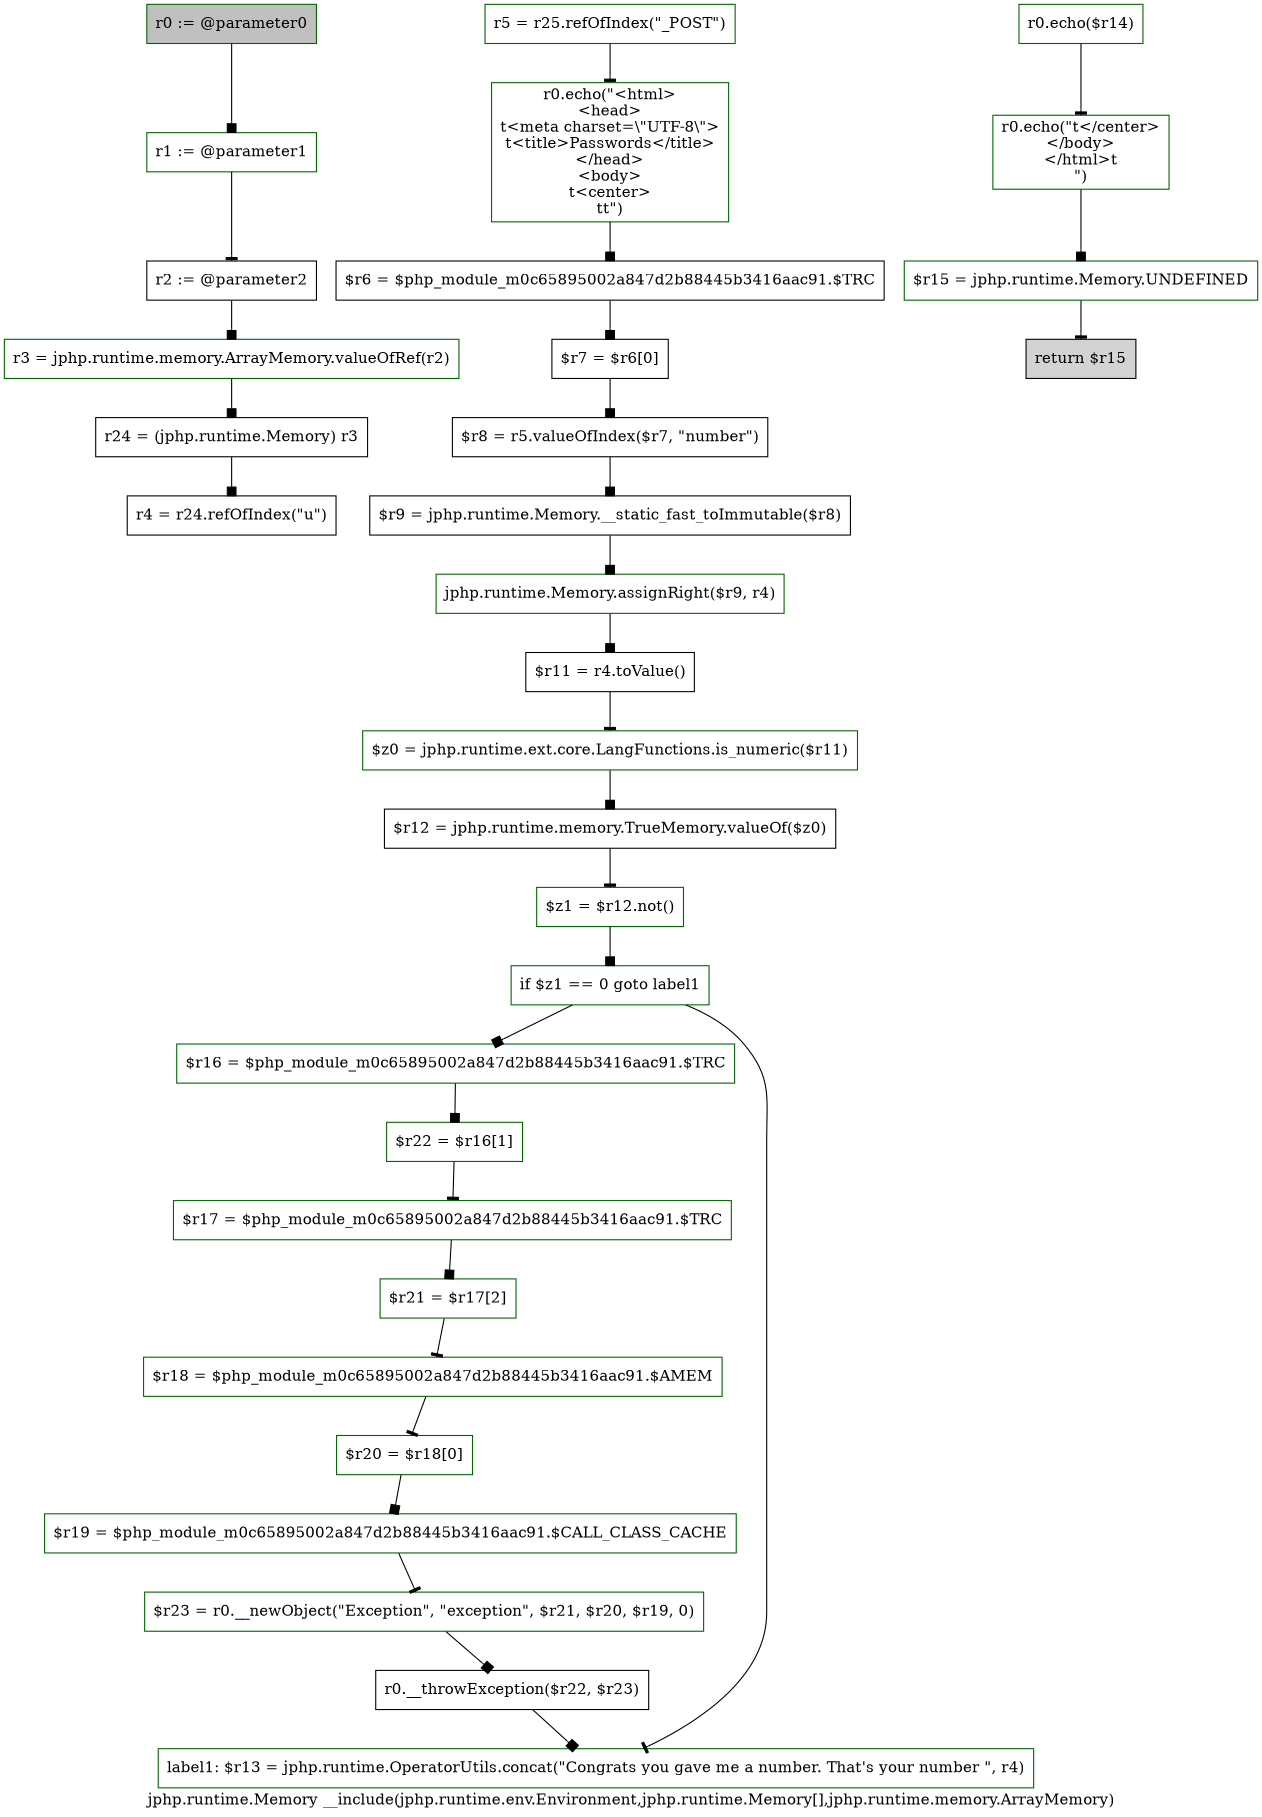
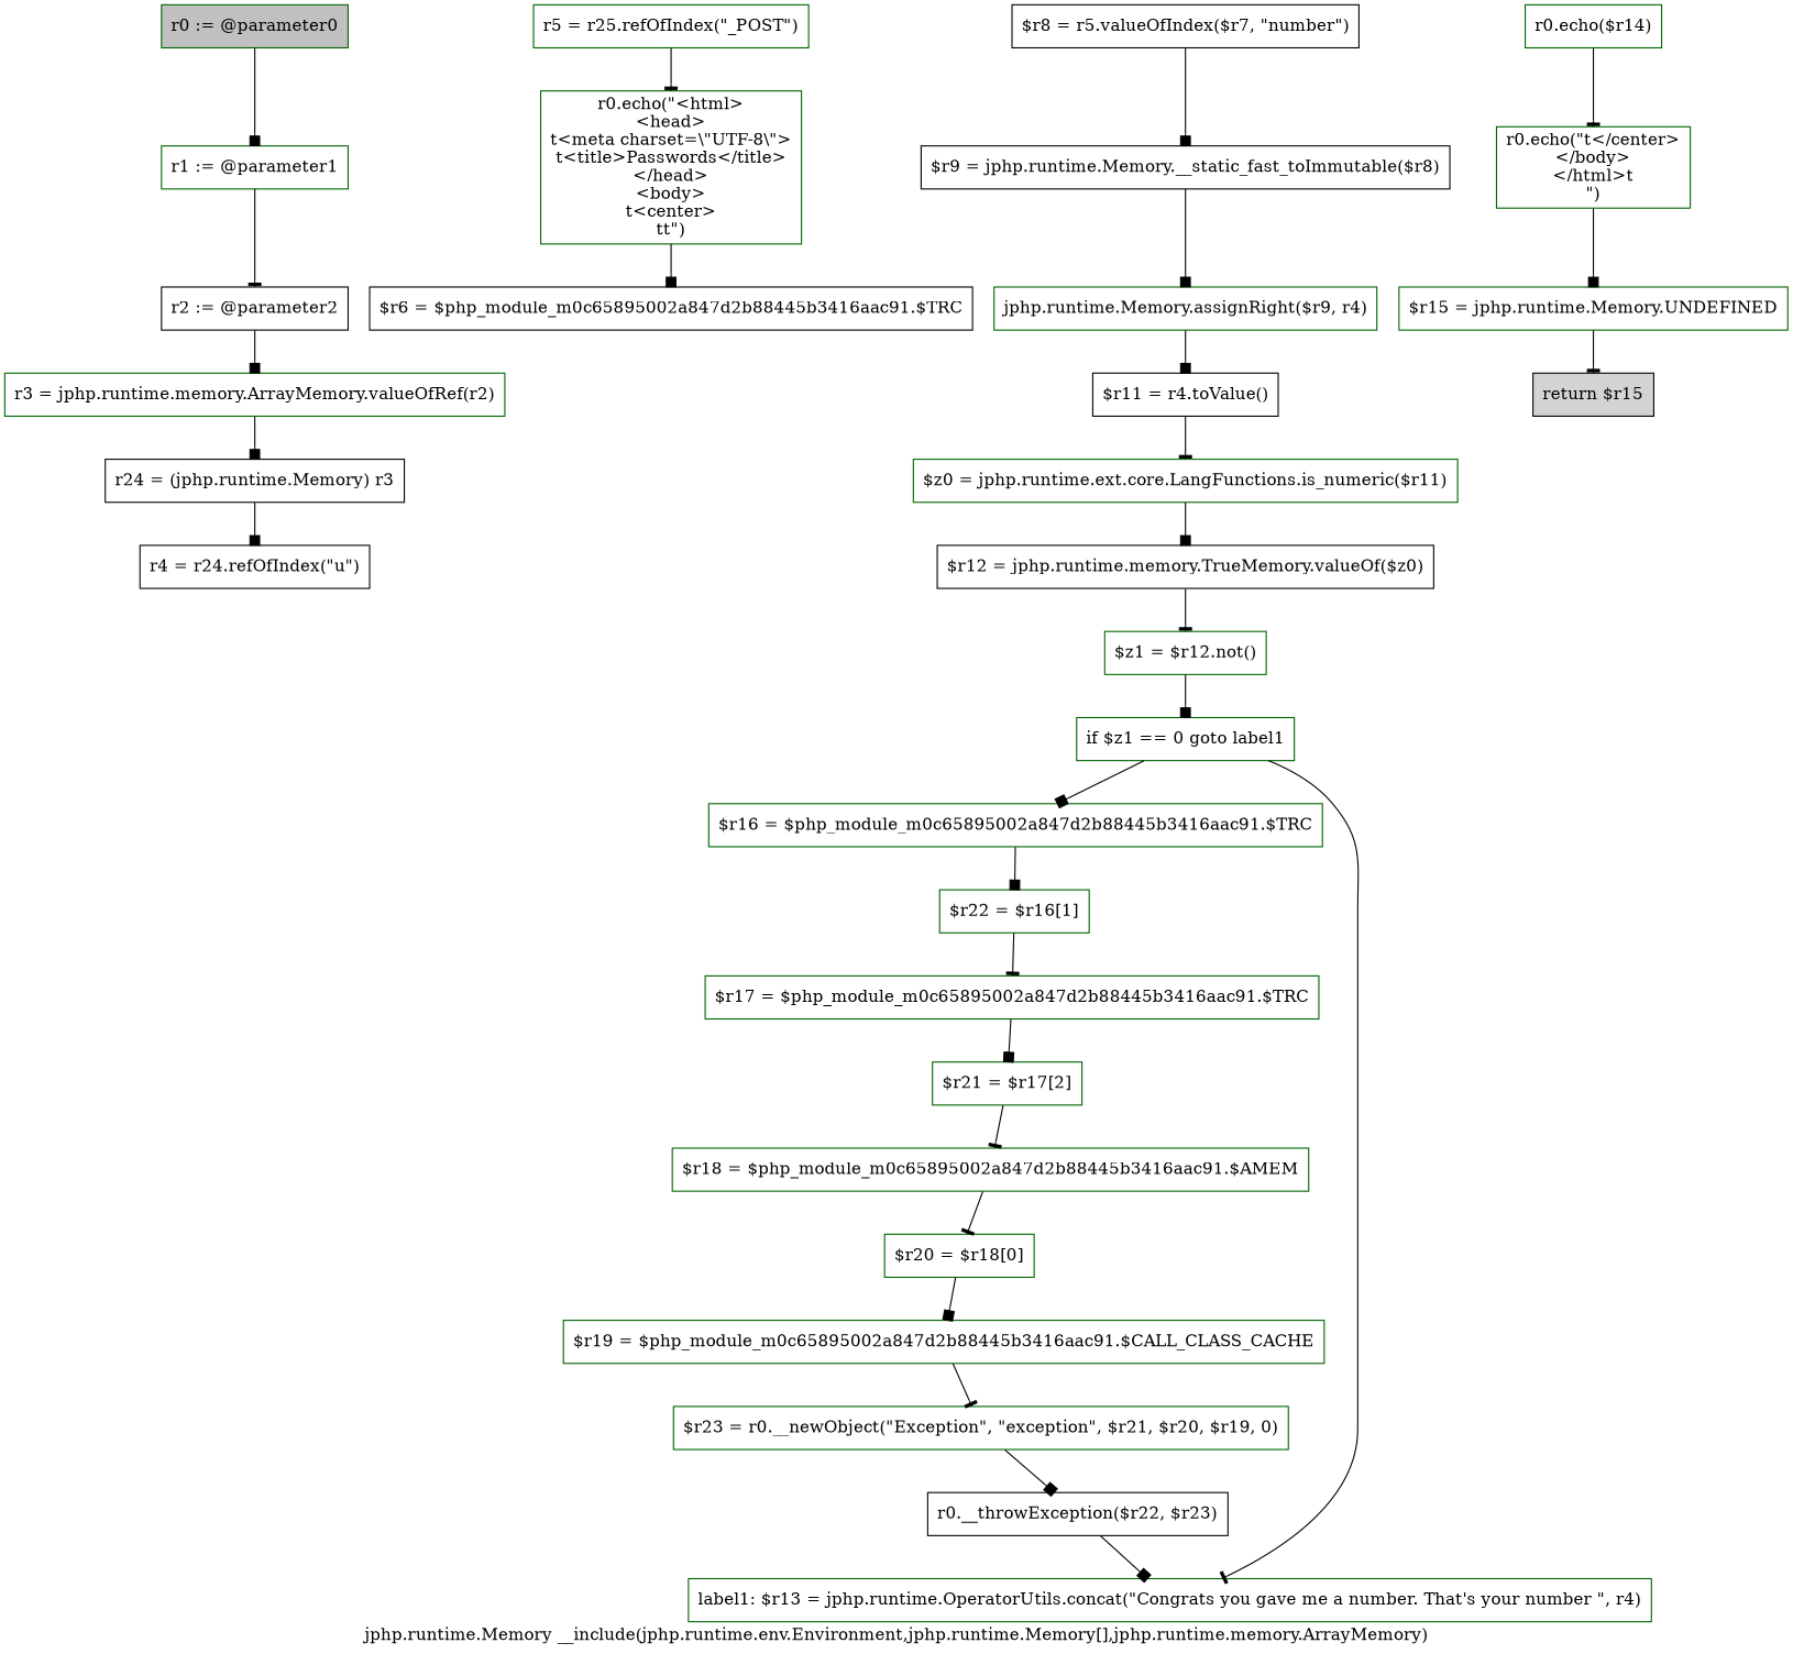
  digraph {
    label="jphp.runtime.Memory __include(jphp.runtime.env.Environment,jphp.runtime.Memory[],jphp.runtime.memory.ArrayMemory)"
    node [color=darkgreen shape=box]
    edge [arrowhead=box]
    n1 [fillcolor=gray label="r0 := @parameter0" style=filled]
    n2 [label="r1 := @parameter1"]
    n3 [color=black label="r2 := @parameter2"]
    n4 [label="r3 = jphp.runtime.memory.ArrayMemory.valueOfRef(r2)"]
    n5 [color=black label="r24 = (jphp.runtime.Memory) r3"]
    n6 [color=black label="r4 = r24.refOfIndex(\"u\")"]
    n7 [label="r5 = r25.refOfIndex(\"_POST\")"]
    n8 [label="r0.echo(\"<html>\n<head>\n\t<meta charset=\\\"UTF-8\\\">\n\t<title>Passwords</title>\n</head>\n<body>\n\t<center>\n\t\t\")"]
    n9 [color=black label="$r6 = $php_module_m0c65895002a847d2b88445b3416aac91.$TRC"]
-   n10 [color=black label="$r7 = $r6[0]"]
    n11 [color=black label="$r8 = r5.valueOfIndex($r7, \"number\")"]
    n12 [color=black label="$r9 = jphp.runtime.Memory.__static_fast_toImmutable($r8)"]
    n13 [label="jphp.runtime.Memory.assignRight($r9, r4)"]
    n14 [color=black label="$r11 = r4.toValue()"]
    n15 [label="$z0 = jphp.runtime.ext.core.LangFunctions.is_numeric($r11)"]
    n16 [color=black label="$r12 = jphp.runtime.memory.TrueMemory.valueOf($z0)"]
    n17 [label="$z1 = $r12.not()"]
    n18 [label="if $z1 == 0 goto label1"]
    n19 [label="$r16 = $php_module_m0c65895002a847d2b88445b3416aac91.$TRC"]
    n20 [label="label1: $r13 = jphp.runtime.OperatorUtils.concat(\"Congrats you gave me a number. That\'s your number \", r4)"]
    n21 [label="$r22 = $r16[1]"]
    n22 [label="$r17 = $php_module_m0c65895002a847d2b88445b3416aac91.$TRC"]
    n23 [label="$r21 = $r17[2]"]
    n24 [label="$r18 = $php_module_m0c65895002a847d2b88445b3416aac91.$AMEM"]
    n25 [label="$r20 = $r18[0]"]
    n26 [label="$r19 = $php_module_m0c65895002a847d2b88445b3416aac91.$CALL_CLASS_CACHE"]
    n27 [label="$r23 = r0.__newObject(\"Exception\", \"exception\", $r21, $r20, $r19, 0)"]
    n28 [color=black label="r0.__throwException($r22, $r23)"]
    n29 [label="r0.echo($r14)"]
    n30 [label="r0.echo(\"\t</center>\n</body>\n</html>\t\n\")"]
    n31 [label="$r15 = jphp.runtime.Memory.UNDEFINED"]
    n32 [color=black fillcolor=lightgray label="return $r15" style=filled]
    n1 -> n2
    n2 -> n3 [arrowhead=tee]
    n3 -> n4
    n4 -> n5
    n5 -> n6
    n7 -> n8 [arrowhead=tee]
    n8 -> n9
-   n9 -> n10
-   n10 -> n11
    n11 -> n12
    n12 -> n13
    n13 -> n14
    n14 -> n15 [arrowhead=tee]
    n15 -> n16
    n16 -> n17 [arrowhead=tee]
    n17 -> n18
    n18 -> n19
    n18 -> n20 [arrowhead=tee]
    n19 -> n21
    n21 -> n22 [arrowhead=tee]
    n22 -> n23
    n23 -> n24 [arrowhead=tee]
    n24 -> n25 [arrowhead=tee]
    n25 -> n26
    n26 -> n27 [arrowhead=tee]
    n27 -> n28
    n28 -> n20
    n29 -> n30 [arrowhead=tee]
    n30 -> n31
    n31 -> n32 [arrowhead=tee]
  }
